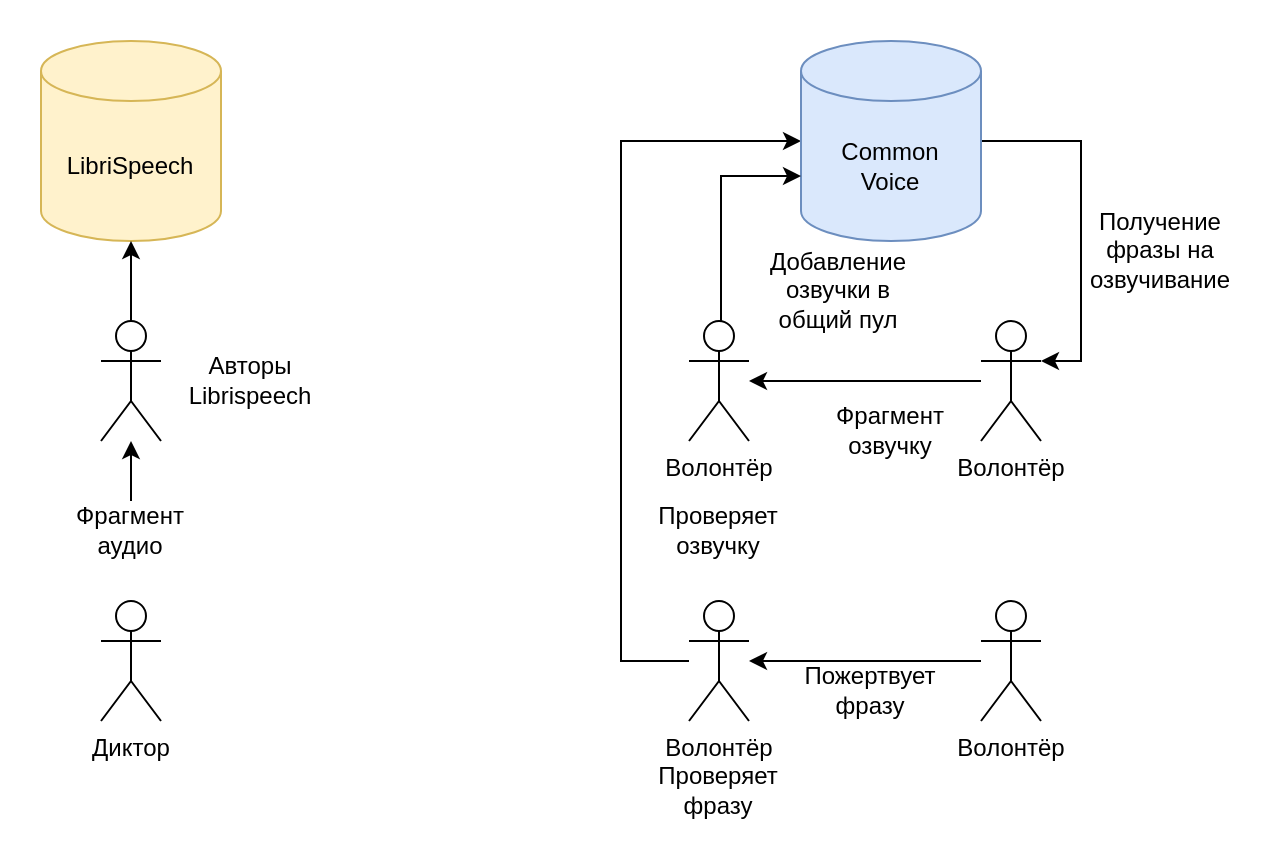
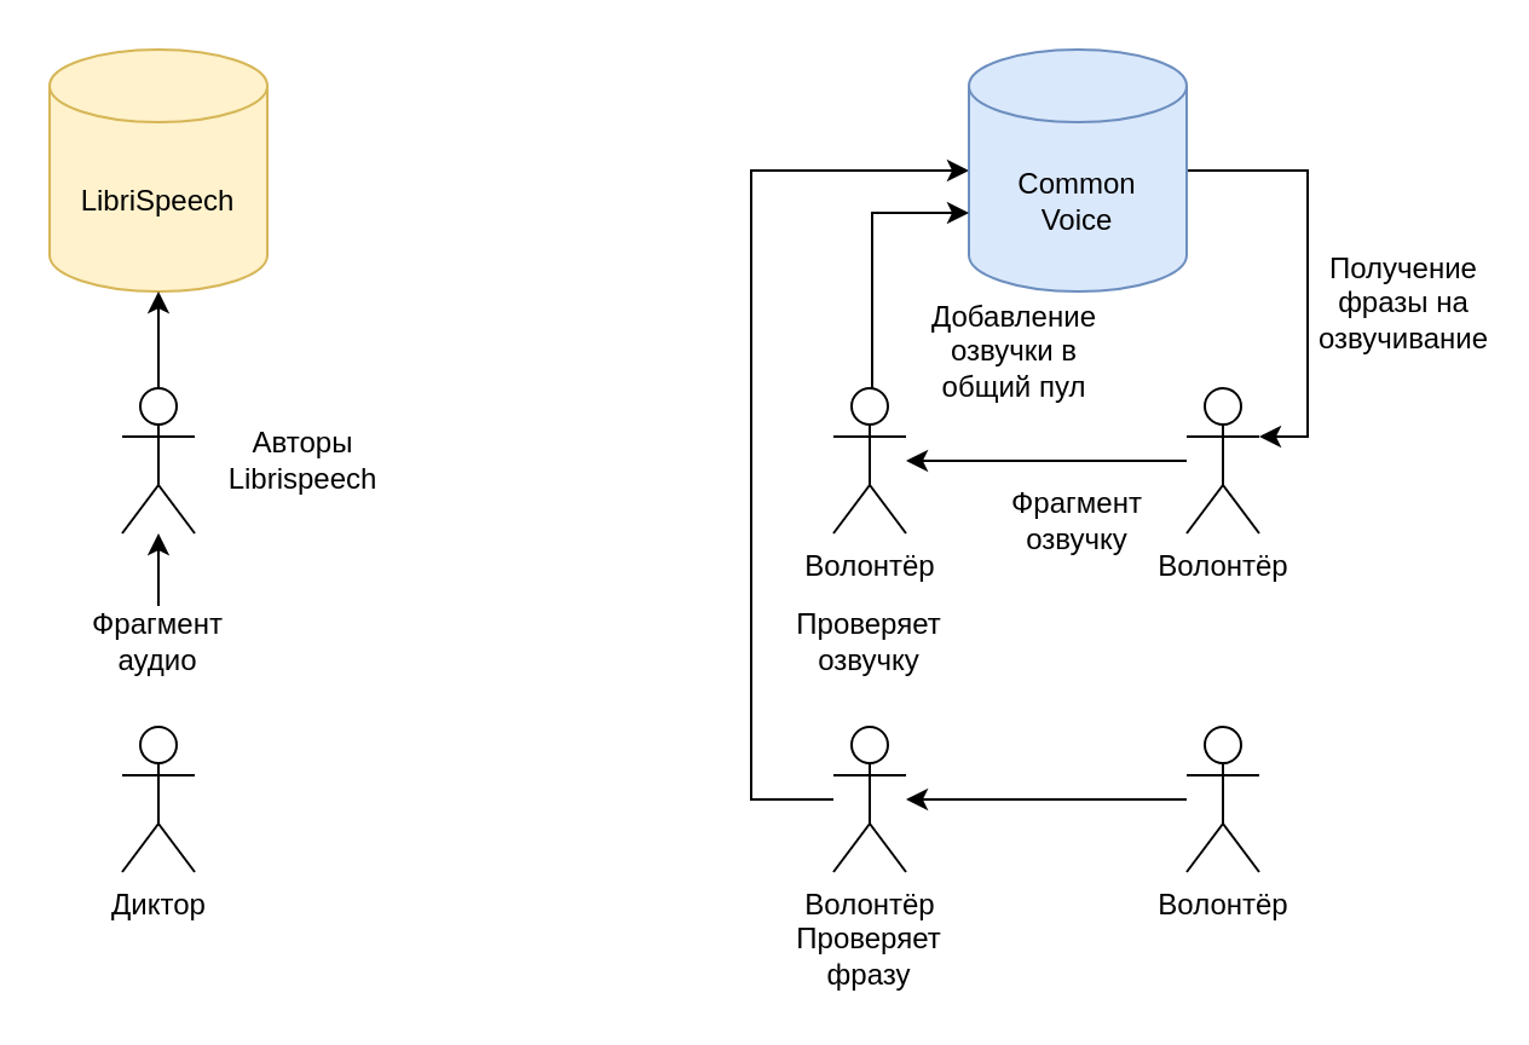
  <mxCell id="0" />
  <mxCell id="1" parent="0" />
  <mxCell id="2" value="Диктор" style="shape=umlActor;verticalLabelPosition=bottom;verticalAlign=top;html=1;outlineConnect=0;" vertex="1" parent="1"><mxGeometry x="50" y="300" width="30" height="60" as="geometry" /></mxCell>
  <mxCell id="3" style="edgeStyle=orthogonalEdgeStyle;rounded=0;orthogonalLoop=1;jettySize=auto;html=1;exitX=0.5;exitY=0;exitDx=0;exitDy=0;" edge="1" parent="1" source="4" target="6"><mxGeometry relative="1" as="geometry" /></mxCell>
  <mxCell id="4" value="Фрагмент аудио" style="text;html=1;align=center;verticalAlign=middle;whiteSpace=wrap;rounded=0;" vertex="1" parent="1"><mxGeometry x="35" y="250" width="60" height="30" as="geometry" /></mxCell>
  <mxCell id="5" value="LibriSpeech" style="shape=cylinder3;whiteSpace=wrap;html=1;boundedLbl=1;backgroundOutline=1;size=15;fillColor=#fff2cc;strokeColor=#d6b656;" vertex="1" parent="1"><mxGeometry x="20" y="20" width="90" height="100" as="geometry" /></mxCell>
  <mxCell id="6" value="" style="shape=umlActor;verticalLabelPosition=bottom;verticalAlign=top;html=1;outlineConnect=0;" vertex="1" parent="1"><mxGeometry x="50" y="160" width="30" height="60" as="geometry" /></mxCell>
  <mxCell id="7" style="edgeStyle=orthogonalEdgeStyle;rounded=0;orthogonalLoop=1;jettySize=auto;html=1;exitX=0.5;exitY=0;exitDx=0;exitDy=0;exitPerimeter=0;entryX=0.5;entryY=1;entryDx=0;entryDy=0;entryPerimeter=0;" edge="1" parent="1" source="6" target="5"><mxGeometry relative="1" as="geometry" /></mxCell>
  <mxCell id="8" value="Авторы&lt;div&gt;Librispeech&lt;/div&gt;" style="text;html=1;align=center;verticalAlign=middle;whiteSpace=wrap;rounded=0;" vertex="1" parent="1"><mxGeometry x="95" y="175" width="60" height="30" as="geometry" /></mxCell>
  <mxCell id="9" style="edgeStyle=orthogonalEdgeStyle;rounded=0;orthogonalLoop=1;jettySize=auto;html=1;" edge="1" parent="1" source="10" target="12"><mxGeometry relative="1" as="geometry" /></mxCell>
  <mxCell id="10" value="Волонтёр" style="shape=umlActor;verticalLabelPosition=bottom;verticalAlign=top;html=1;outlineConnect=0;" vertex="1" parent="1"><mxGeometry x="490" y="300" width="30" height="60" as="geometry" /></mxCell>
  <mxCell id="11" style="edgeStyle=orthogonalEdgeStyle;rounded=0;orthogonalLoop=1;jettySize=auto;html=1;entryX=0;entryY=0.5;entryDx=0;entryDy=0;entryPerimeter=0;" edge="1" parent="1" source="12" target="17"><mxGeometry relative="1" as="geometry"><mxPoint x="320" y="80" as="targetPoint" /><Array as="points"><mxPoint x="310" y="330" /><mxPoint x="310" y="70" /></Array></mxGeometry></mxCell>
  <mxCell id="12" value="Волонтёр" style="shape=umlActor;verticalLabelPosition=bottom;verticalAlign=top;html=1;outlineConnect=0;" vertex="1" parent="1"><mxGeometry x="344" y="300" width="30" height="60" as="geometry" /></mxCell>
  <mxCell id="13" value="Волонтёр" style="shape=umlActor;verticalLabelPosition=bottom;verticalAlign=top;html=1;outlineConnect=0;" vertex="1" parent="1"><mxGeometry x="344" y="160" width="30" height="60" as="geometry" /></mxCell>
  <mxCell id="14" style="edgeStyle=orthogonalEdgeStyle;rounded=0;orthogonalLoop=1;jettySize=auto;html=1;" edge="1" parent="1" source="15" target="13"><mxGeometry relative="1" as="geometry" /></mxCell>
  <mxCell id="15" value="Волонтёр" style="shape=umlActor;verticalLabelPosition=bottom;verticalAlign=top;html=1;outlineConnect=0;" vertex="1" parent="1"><mxGeometry x="490" y="160" width="30" height="60" as="geometry" /></mxCell>
  <mxCell id="16" style="edgeStyle=orthogonalEdgeStyle;rounded=0;orthogonalLoop=1;jettySize=auto;html=1;exitX=1;exitY=0.5;exitDx=0;exitDy=0;exitPerimeter=0;entryX=1;entryY=0.333;entryDx=0;entryDy=0;entryPerimeter=0;" edge="1" parent="1" source="17" target="15"><mxGeometry relative="1" as="geometry"><mxPoint x="550" y="190" as="targetPoint" /></mxGeometry></mxCell>
  <mxCell id="17" value="Common&lt;div&gt;Voice&lt;/div&gt;" style="shape=cylinder3;whiteSpace=wrap;html=1;boundedLbl=1;backgroundOutline=1;size=15;fillColor=#dae8fc;strokeColor=#6c8ebf;" vertex="1" parent="1"><mxGeometry x="400" y="20" width="90" height="100" as="geometry" /></mxCell>
- <mxCell id="18" value="Пожертвует фразу" style="text;html=1;align=center;verticalAlign=middle;whiteSpace=wrap;rounded=0;" vertex="1" parent="1"><mxGeometry x="405" y="330" width="60" height="30" as="geometry" /></mxCell>
  <mxCell id="19" value="Проверяет&lt;div&gt;фразу&lt;/div&gt;" style="text;html=1;align=center;verticalAlign=middle;whiteSpace=wrap;rounded=0;" vertex="1" parent="1"><mxGeometry x="329" y="380" width="60" height="30" as="geometry" /></mxCell>
  <mxCell id="20" style="edgeStyle=orthogonalEdgeStyle;rounded=0;orthogonalLoop=1;jettySize=auto;html=1;entryX=0;entryY=0;entryDx=0;entryDy=67.5;entryPerimeter=0;" edge="1" parent="1" source="13" target="17"><mxGeometry relative="1" as="geometry"><Array as="points"><mxPoint x="360" y="88" /></Array></mxGeometry></mxCell>
  <mxCell id="21" value="Получение&lt;div&gt;фразы на&lt;/div&gt;&lt;div&gt;озвучивание&lt;/div&gt;" style="text;html=1;align=center;verticalAlign=middle;whiteSpace=wrap;rounded=0;" vertex="1" parent="1"><mxGeometry x="550" y="110" width="60" height="30" as="geometry" /></mxCell>
  <mxCell id="22" value="Фрагмент озвучку" style="text;html=1;align=center;verticalAlign=middle;whiteSpace=wrap;rounded=0;" vertex="1" parent="1"><mxGeometry x="415" y="200" width="60" height="30" as="geometry" /></mxCell>
  <mxCell id="23" value="Проверяет&lt;div&gt;озвучку&lt;/div&gt;" style="text;html=1;align=center;verticalAlign=middle;whiteSpace=wrap;rounded=0;" vertex="1" parent="1"><mxGeometry x="329" y="250" width="60" height="30" as="geometry" /></mxCell>
  <mxCell id="24" value="Добавление&lt;div&gt;озвучки&amp;nbsp;&lt;span style=&quot;background-color: transparent; color: light-dark(rgb(0, 0, 0), rgb(255, 255, 255));&quot;&gt;в общий пул&lt;/span&gt;&lt;/div&gt;" style="text;html=1;align=center;verticalAlign=middle;whiteSpace=wrap;rounded=0;" vertex="1" parent="1"><mxGeometry x="389" y="130" width="60" height="30" as="geometry" /></mxCell>
